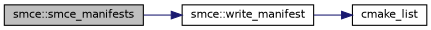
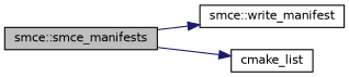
  digraph {
    rankdir=LR
    node [color=black fillcolor=white fontname=Helvetica fontsize=10 shape=record style=filled]
    edge [color=midnightblue fontname=Helvetica fontsize=10 labelfontname=Helvetica labelfontsize=10 style=solid]
    n1 [fillcolor=grey75 fontcolor=black height=0.2 label="smce::smce_manifests" width=0.4]
    n2 [height=0.2 label="smce::write_manifest" width=0.4]
    n3 [height=0.2 label=cmake_list width=0.4]
    n1 -> n2
-   n2 -> n3
+   n1 -> n3
  }
